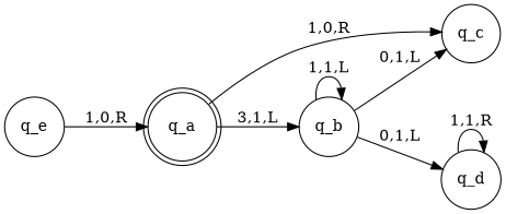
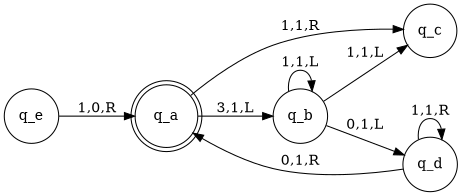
  digraph {
    rankdir=LR
    node [shape=circle]
    edge [style=">=stealth',shorten >=1pt"]
    q_a [shape=doublecircle]
    q_b
    q_c
    q_d
    q_e
    q_a -> q_b [label="3,1,L"]
-   q_a -> q_c [label="1,0,R"]
+   q_a -> q_c [label="1,1,R"]
    q_b -> q_b [label="1,1,L"]
-   q_b -> q_c [label="0,1,L"]
+   q_b -> q_c [label="1,1,L"]
    q_b -> q_d [label="0,1,L"]
+   q_d -> q_a [label="0,1,R"]
    q_d -> q_d [label="1,1,R"]
    q_e -> q_a [label="1,0,R"]
  }
